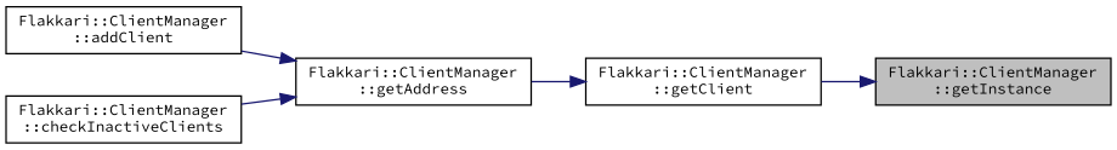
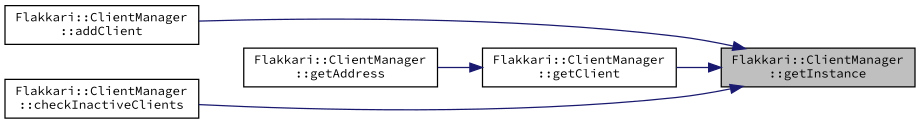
  digraph {
    fontname="Source Code Pro"
    rankdir=RL
    node [color=black fillcolor=white fontname="Source Code Pro" fontsize=10 shape=record style=filled]
    edge [color=midnightblue dir=back fontname="Source Code Pro" fontsize=10 labelfontname=Helvetica labelfontsize=10 style=solid]
    n1 [fillcolor=grey75 fontcolor=black height=0.2 label="Flakkari::ClientManager\l::getInstance" width=0.4]
    n2 [height=0.2 label="Flakkari::ClientManager\l::addClient" width=0.4]
    n3 [height=0.2 label="Flakkari::ClientManager\l::checkInactiveClients" width=0.4]
    n4 [height=0.2 label="Flakkari::ClientManager\l::getClient" width=0.4]
    n5 [height=0.2 label="Flakkari::ClientManager\l::getAddress" width=0.4]
-   n5 -> n2
-   n5 -> n3
+   n1 -> n2
+   n1 -> n3
    n1 -> n4
    n4 -> n5
  }
